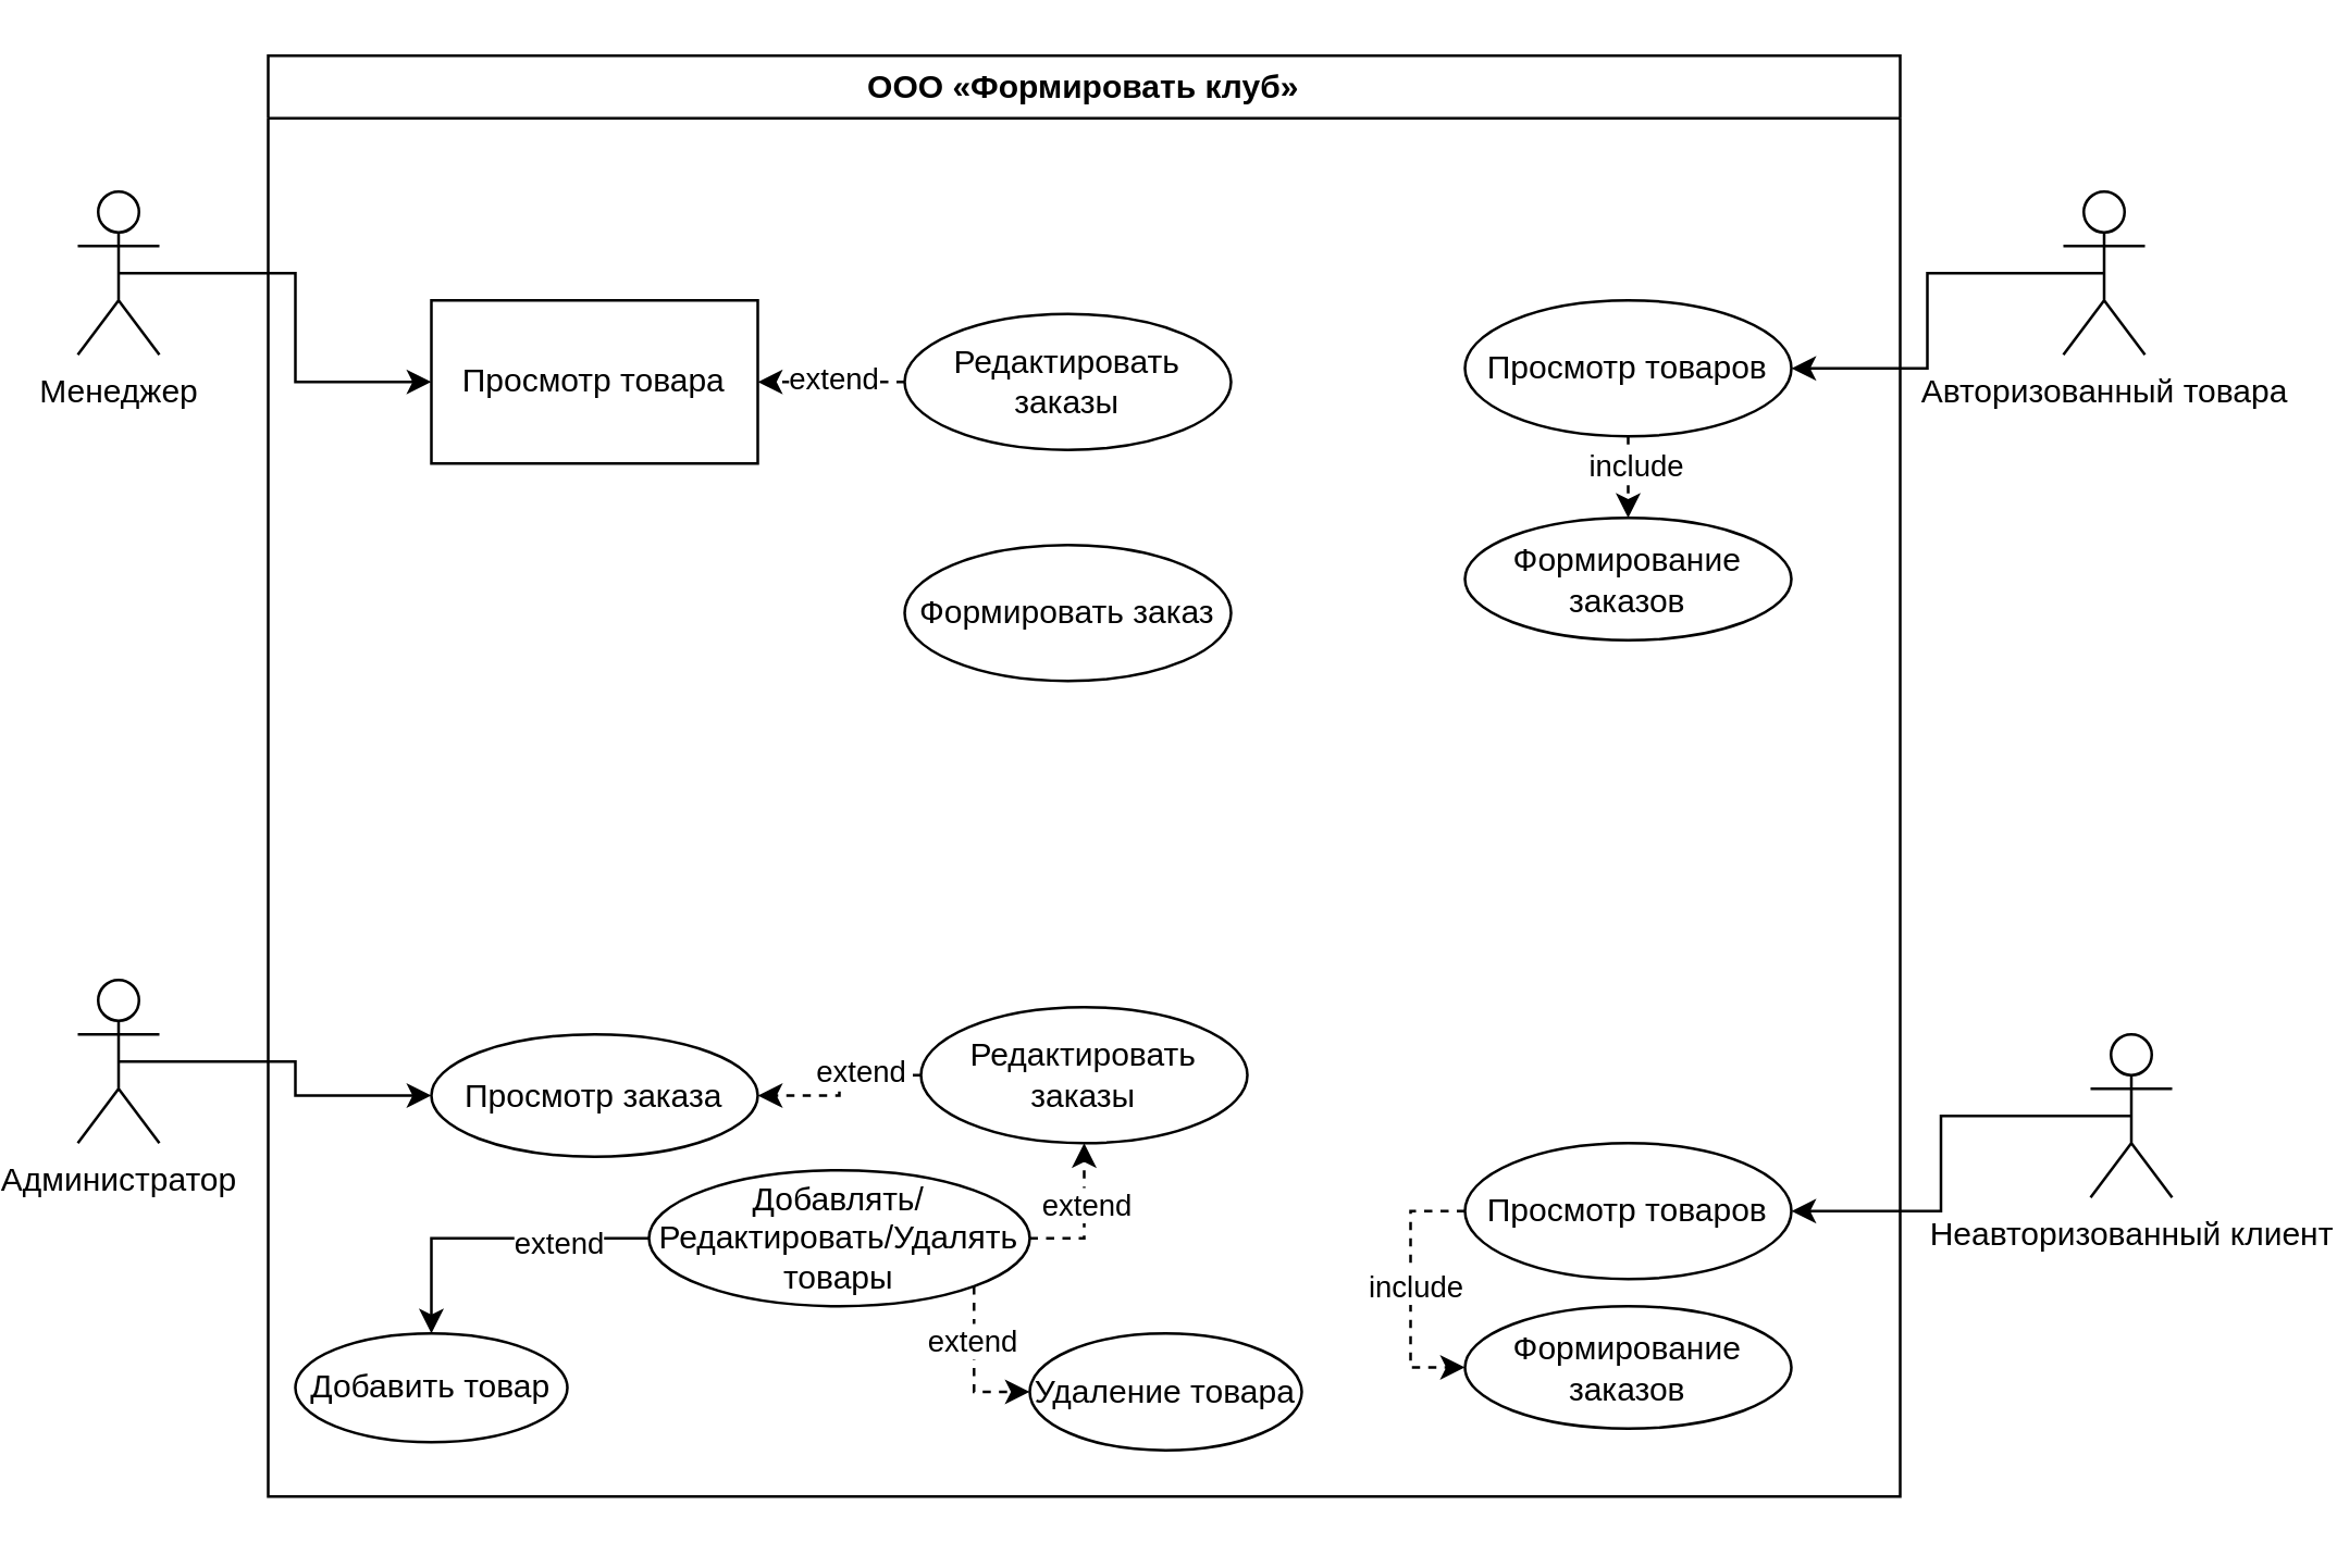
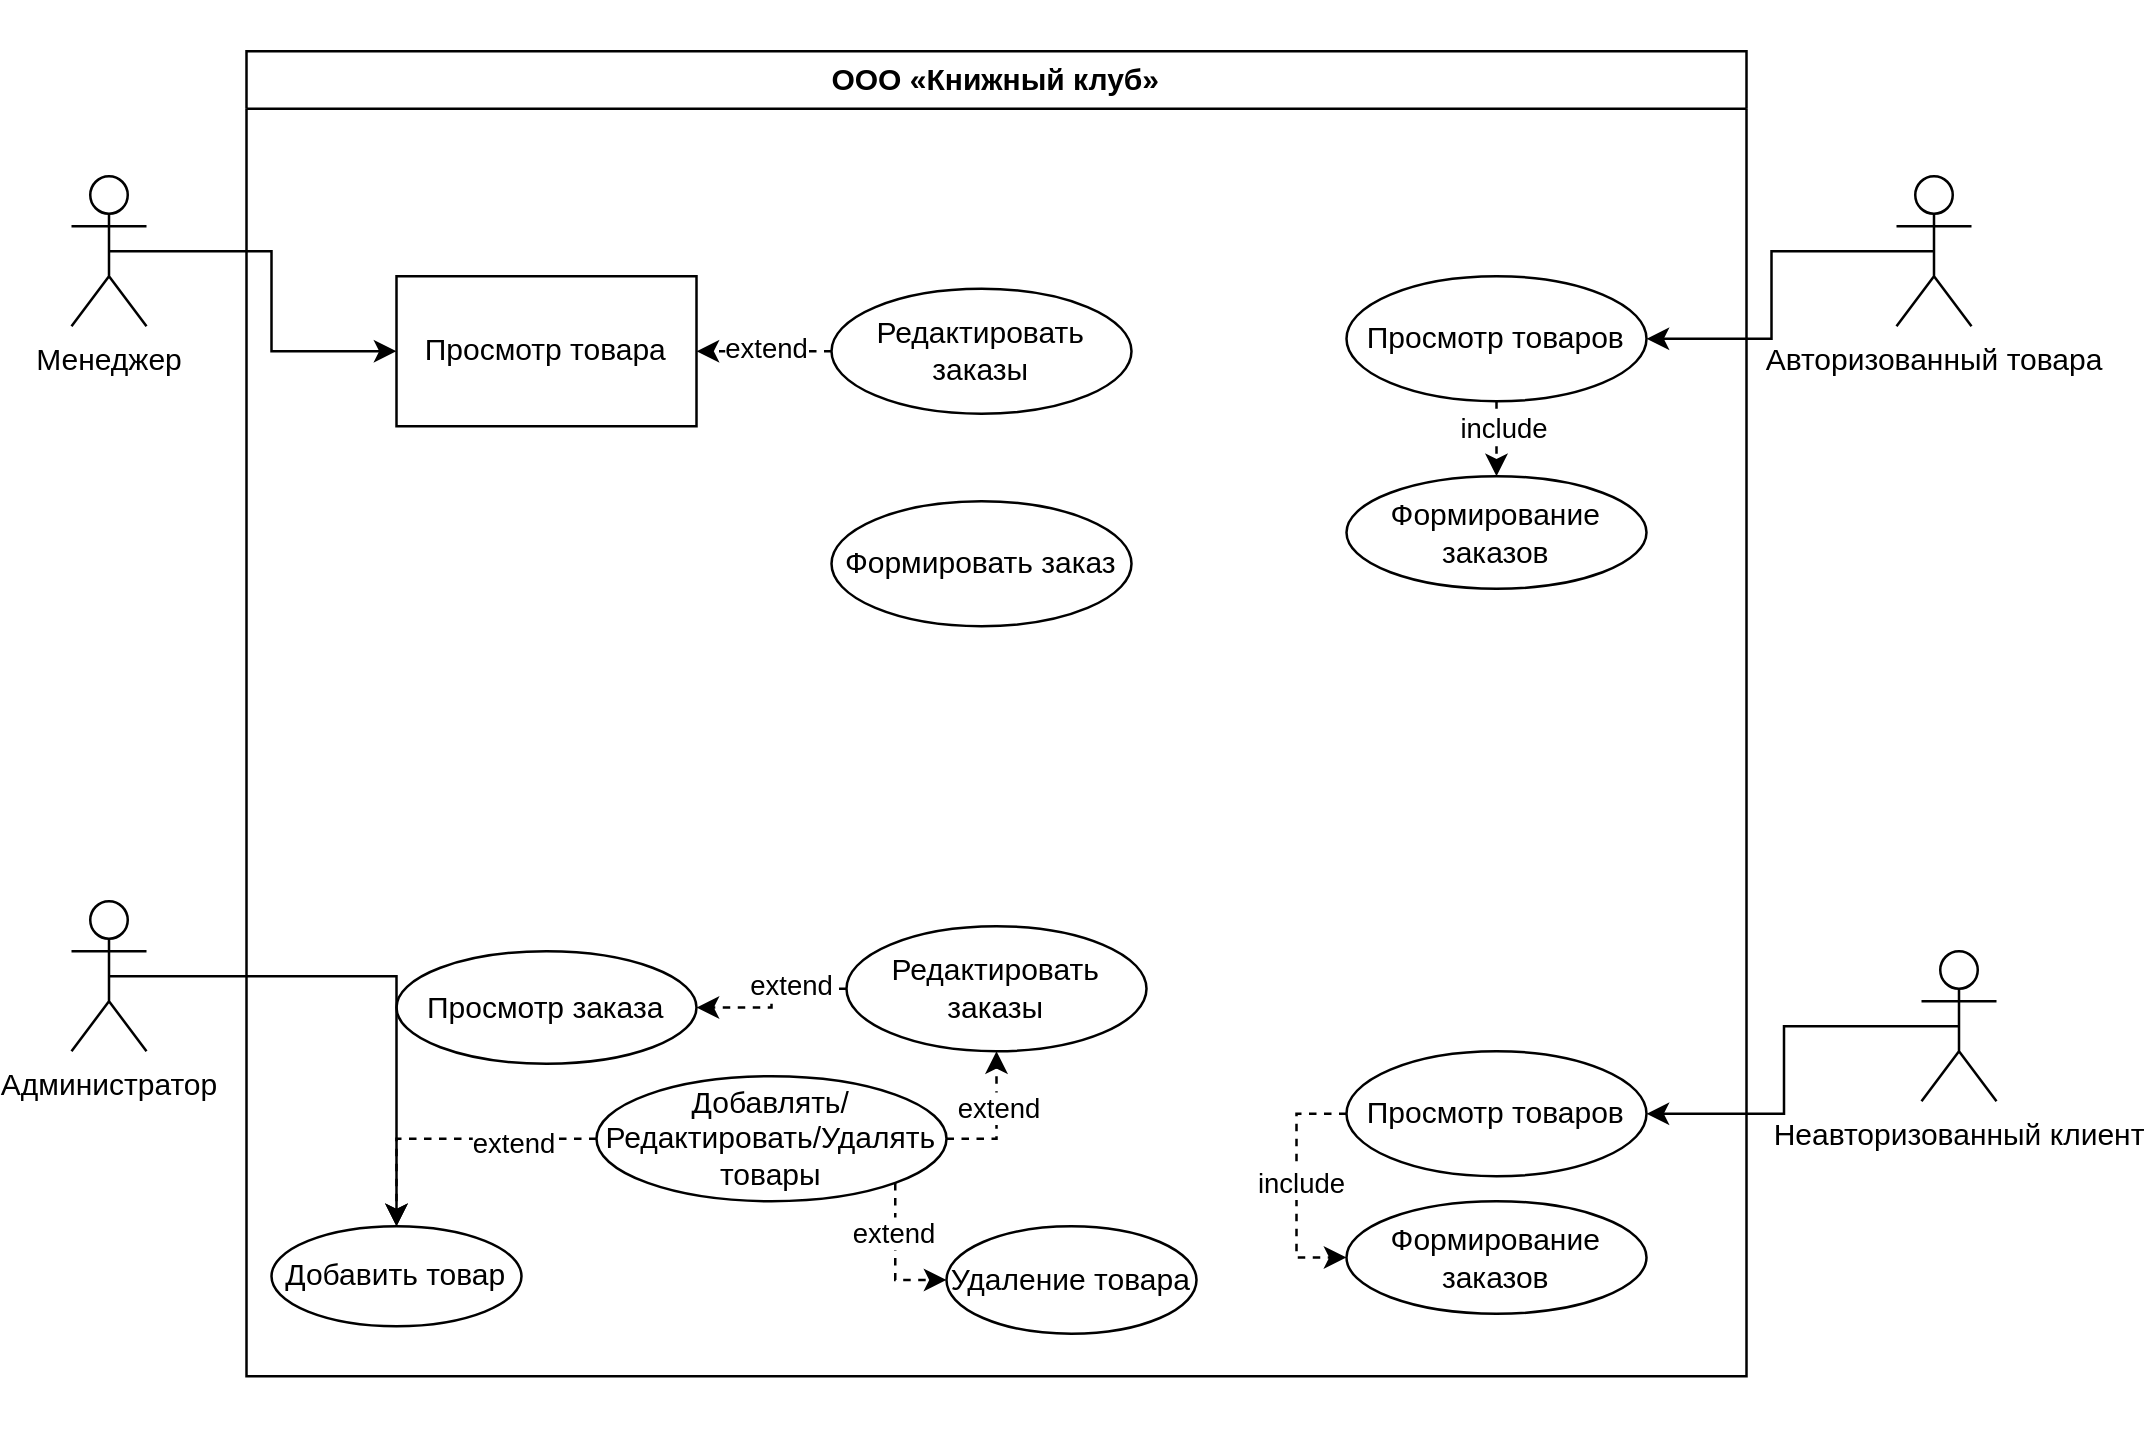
  <mxCell id="0" />
  <mxCell id="1" parent="0" />
- <mxCell id="2" value="ООО «Формировать клуб»" style="swimlane;whiteSpace=wrap;html=1;" vertex="1" parent="1"><mxGeometry x="90" y="20" width="600" height="530" as="geometry" /></mxCell>
+ <mxCell id="2" value="ООО «Книжный клуб»" style="swimlane;whiteSpace=wrap;html=1;" vertex="1" parent="1"><mxGeometry x="90" y="20" width="600" height="530" as="geometry" /></mxCell>
  <mxCell id="3" value="Просмотр товара" style="whiteSpace=wrap;html=1;rounded=0;" vertex="1" parent="2"><mxGeometry x="60" y="90" width="120" height="60" as="geometry" /></mxCell>
  <mxCell id="4" style="edgeStyle=orthogonalEdgeStyle;rounded=0;orthogonalLoop=1;jettySize=auto;html=1;exitX=0.5;exitY=1;exitDx=0;exitDy=0;entryX=0.5;entryY=0;entryDx=0;entryDy=0;dashed=1;" edge="1" parent="2" source="6" target="26"><mxGeometry relative="1" as="geometry" /></mxCell>
  <mxCell id="5" value="include" style="edgeLabel;html=1;align=center;verticalAlign=middle;resizable=0;points=[];" vertex="1" connectable="0" parent="4"><mxGeometry x="-0.305" y="2" relative="1" as="geometry"><mxPoint as="offset" /></mxGeometry></mxCell>
  <mxCell id="6" value="Просмотр товаров" style="ellipse;whiteSpace=wrap;html=1;" vertex="1" parent="2"><mxGeometry x="440" y="90" width="120" height="50" as="geometry" /></mxCell>
  <mxCell id="7" style="edgeStyle=orthogonalEdgeStyle;rounded=0;orthogonalLoop=1;jettySize=auto;html=1;exitX=1;exitY=0.5;exitDx=0;exitDy=0;entryX=0.5;entryY=1;entryDx=0;entryDy=0;dashed=1;" edge="1" parent="2" source="13" target="23"><mxGeometry relative="1" as="geometry" /></mxCell>
  <mxCell id="8" value="extend" style="edgeLabel;html=1;align=center;verticalAlign=middle;resizable=0;points=[];" vertex="1" connectable="0" parent="7"><mxGeometry x="0.184" relative="1" as="geometry"><mxPoint as="offset" /></mxGeometry></mxCell>
- <mxCell id="9" style="edgeStyle=orthogonalEdgeStyle;rounded=0;orthogonalLoop=1;jettySize=auto;html=1;exitX=0;exitY=0.5;exitDx=0;exitDy=0;entryX=0.5;entryY=0;entryDx=0;entryDy=0;dashed=0;" edge="1" parent="2" source="13" target="27"><mxGeometry relative="1" as="geometry" /></mxCell>
+ <mxCell id="9" style="edgeStyle=orthogonalEdgeStyle;rounded=0;orthogonalLoop=1;jettySize=auto;html=1;exitX=0;exitY=0.5;exitDx=0;exitDy=0;entryX=0.5;entryY=0;entryDx=0;entryDy=0;dashed=1;" edge="1" parent="2" source="13" target="27"><mxGeometry relative="1" as="geometry" /></mxCell>
  <mxCell id="10" value="extend" style="edgeLabel;html=1;align=center;verticalAlign=middle;resizable=0;points=[];" vertex="1" connectable="0" parent="9"><mxGeometry x="-0.402" y="1" relative="1" as="geometry"><mxPoint as="offset" /></mxGeometry></mxCell>
  <mxCell id="11" style="edgeStyle=orthogonalEdgeStyle;rounded=0;orthogonalLoop=1;jettySize=auto;html=1;exitX=1;exitY=1;exitDx=0;exitDy=0;entryX=0;entryY=0.5;entryDx=0;entryDy=0;dashed=1;" edge="1" parent="2" source="13" target="28"><mxGeometry relative="1" as="geometry" /></mxCell>
  <mxCell id="12" value="extend" style="edgeLabel;html=1;align=center;verticalAlign=middle;resizable=0;points=[];" vertex="1" connectable="0" parent="11"><mxGeometry x="-0.34" y="-1" relative="1" as="geometry"><mxPoint as="offset" /></mxGeometry></mxCell>
  <mxCell id="13" value="Добавлять/Редактировать/Удалять товары" style="ellipse;whiteSpace=wrap;html=1;" vertex="1" parent="2"><mxGeometry x="140" y="410" width="140" height="50" as="geometry" /></mxCell>
  <mxCell id="14" style="edgeStyle=orthogonalEdgeStyle;rounded=0;orthogonalLoop=1;jettySize=auto;html=1;exitX=0;exitY=0.5;exitDx=0;exitDy=0;entryX=0;entryY=0.5;entryDx=0;entryDy=0;dashed=1;" edge="1" parent="2" source="16" target="25"><mxGeometry relative="1" as="geometry" /></mxCell>
  <mxCell id="15" value="include" style="edgeLabel;html=1;align=center;verticalAlign=middle;resizable=0;points=[];" vertex="1" connectable="0" parent="14"><mxGeometry x="-0.033" y="1" relative="1" as="geometry"><mxPoint as="offset" /></mxGeometry></mxCell>
  <mxCell id="16" value="Просмотр товаров" style="ellipse;whiteSpace=wrap;html=1;" vertex="1" parent="2"><mxGeometry x="440" y="400" width="120" height="50" as="geometry" /></mxCell>
  <mxCell id="17" value="Формировать заказ" style="ellipse;whiteSpace=wrap;html=1;" vertex="1" parent="2"><mxGeometry x="234" y="180" width="120" height="50" as="geometry" /></mxCell>
  <mxCell id="18" style="edgeStyle=orthogonalEdgeStyle;rounded=0;orthogonalLoop=1;jettySize=auto;html=1;exitX=0;exitY=0.5;exitDx=0;exitDy=0;entryX=1;entryY=0.5;entryDx=0;entryDy=0;dashed=1;" edge="1" parent="2" source="20" target="3"><mxGeometry relative="1" as="geometry" /></mxCell>
  <mxCell id="19" value="extend" style="edgeLabel;html=1;align=center;verticalAlign=middle;resizable=0;points=[];" vertex="1" connectable="0" parent="18"><mxGeometry x="0.011" y="-2" relative="1" as="geometry"><mxPoint as="offset" /></mxGeometry></mxCell>
  <mxCell id="20" value="Редактировать заказы" style="ellipse;whiteSpace=wrap;html=1;" vertex="1" parent="2"><mxGeometry x="234" y="95" width="120" height="50" as="geometry" /></mxCell>
  <mxCell id="21" style="edgeStyle=orthogonalEdgeStyle;rounded=0;orthogonalLoop=1;jettySize=auto;html=1;exitX=0;exitY=0.5;exitDx=0;exitDy=0;entryX=1;entryY=0.5;entryDx=0;entryDy=0;dashed=1;" edge="1" parent="2" source="23" target="24"><mxGeometry relative="1" as="geometry" /></mxCell>
  <mxCell id="22" value="extend" style="edgeLabel;html=1;align=center;verticalAlign=middle;resizable=0;points=[];" vertex="1" connectable="0" parent="21"><mxGeometry x="-0.321" y="-2" relative="1" as="geometry"><mxPoint as="offset" /></mxGeometry></mxCell>
  <mxCell id="23" value="Редактировать заказы" style="ellipse;whiteSpace=wrap;html=1;" vertex="1" parent="2"><mxGeometry x="240" y="350" width="120" height="50" as="geometry" /></mxCell>
  <mxCell id="24" value="Просмотр заказа" style="ellipse;whiteSpace=wrap;html=1;" vertex="1" parent="2"><mxGeometry x="60" y="360" width="120" height="45" as="geometry" /></mxCell>
  <mxCell id="25" value="Формирование заказов" style="ellipse;whiteSpace=wrap;html=1;" vertex="1" parent="2"><mxGeometry x="440" y="460" width="120" height="45" as="geometry" /></mxCell>
  <mxCell id="26" value="Формирование заказов" style="ellipse;whiteSpace=wrap;html=1;" vertex="1" parent="2"><mxGeometry x="440" y="170" width="120" height="45" as="geometry" /></mxCell>
  <mxCell id="27" value="Добавить товар" style="ellipse;whiteSpace=wrap;html=1;" vertex="1" parent="2"><mxGeometry x="10" y="470" width="100" height="40" as="geometry" /></mxCell>
  <mxCell id="28" value="Удаление товара" style="ellipse;whiteSpace=wrap;html=1;" vertex="1" parent="2"><mxGeometry x="280" y="470" width="100" height="43" as="geometry" /></mxCell>
  <mxCell id="29" style="edgeStyle=orthogonalEdgeStyle;rounded=0;orthogonalLoop=1;jettySize=auto;html=1;exitX=0.5;exitY=0.5;exitDx=0;exitDy=0;exitPerimeter=0;entryX=0;entryY=0.5;entryDx=0;entryDy=0;" edge="1" parent="1" source="30" target="3"><mxGeometry relative="1" as="geometry" /></mxCell>
  <mxCell id="30" value="Менеджер" style="shape=umlActor;verticalLabelPosition=bottom;verticalAlign=top;html=1;outlineConnect=0;" vertex="1" parent="1"><mxGeometry x="20" y="70" width="30" height="60" as="geometry" /></mxCell>
- <mxCell id="31" style="edgeStyle=orthogonalEdgeStyle;rounded=0;orthogonalLoop=1;jettySize=auto;html=1;exitX=0.5;exitY=0.5;exitDx=0;exitDy=0;exitPerimeter=0;entryX=0;entryY=0.5;entryDx=0;entryDy=0;" edge="1" parent="1" source="32" target="24"><mxGeometry relative="1" as="geometry" /></mxCell>
+ <mxCell id="31" style="edgeStyle=orthogonalEdgeStyle;rounded=0;orthogonalLoop=1;jettySize=auto;html=1;exitX=0.5;exitY=0.5;exitDx=0;exitDy=0;exitPerimeter=0;" edge="1" parent="1" source="32" target="27"><mxGeometry relative="1" as="geometry" /></mxCell>
  <mxCell id="32" value="Администратор" style="shape=umlActor;verticalLabelPosition=bottom;verticalAlign=top;html=1;outlineConnect=0;" vertex="1" parent="1"><mxGeometry x="20" y="360" width="30" height="60" as="geometry" /></mxCell>
  <mxCell id="33" style="edgeStyle=orthogonalEdgeStyle;rounded=0;orthogonalLoop=1;jettySize=auto;html=1;exitX=0.5;exitY=0.5;exitDx=0;exitDy=0;exitPerimeter=0;entryX=1;entryY=0.5;entryDx=0;entryDy=0;" edge="1" parent="1" source="34" target="6"><mxGeometry relative="1" as="geometry" /></mxCell>
  <mxCell id="34" value="Авторизованный товара&lt;div&gt;&lt;br&gt;&lt;/div&gt;" style="shape=umlActor;verticalLabelPosition=bottom;verticalAlign=top;html=1;outlineConnect=0;" vertex="1" parent="1"><mxGeometry x="750" y="70" width="30" height="60" as="geometry" /></mxCell>
  <mxCell id="35" style="edgeStyle=orthogonalEdgeStyle;rounded=0;orthogonalLoop=1;jettySize=auto;html=1;exitX=0.5;exitY=0.5;exitDx=0;exitDy=0;exitPerimeter=0;entryX=1;entryY=0.5;entryDx=0;entryDy=0;" edge="1" parent="1" source="36" target="16"><mxGeometry relative="1" as="geometry" /></mxCell>
  <mxCell id="36" value="Неавторизованный клиент" style="shape=umlActor;verticalLabelPosition=bottom;verticalAlign=top;html=1;outlineConnect=0;" vertex="1" parent="1"><mxGeometry x="760" y="380" width="30" height="60" as="geometry" /></mxCell>
